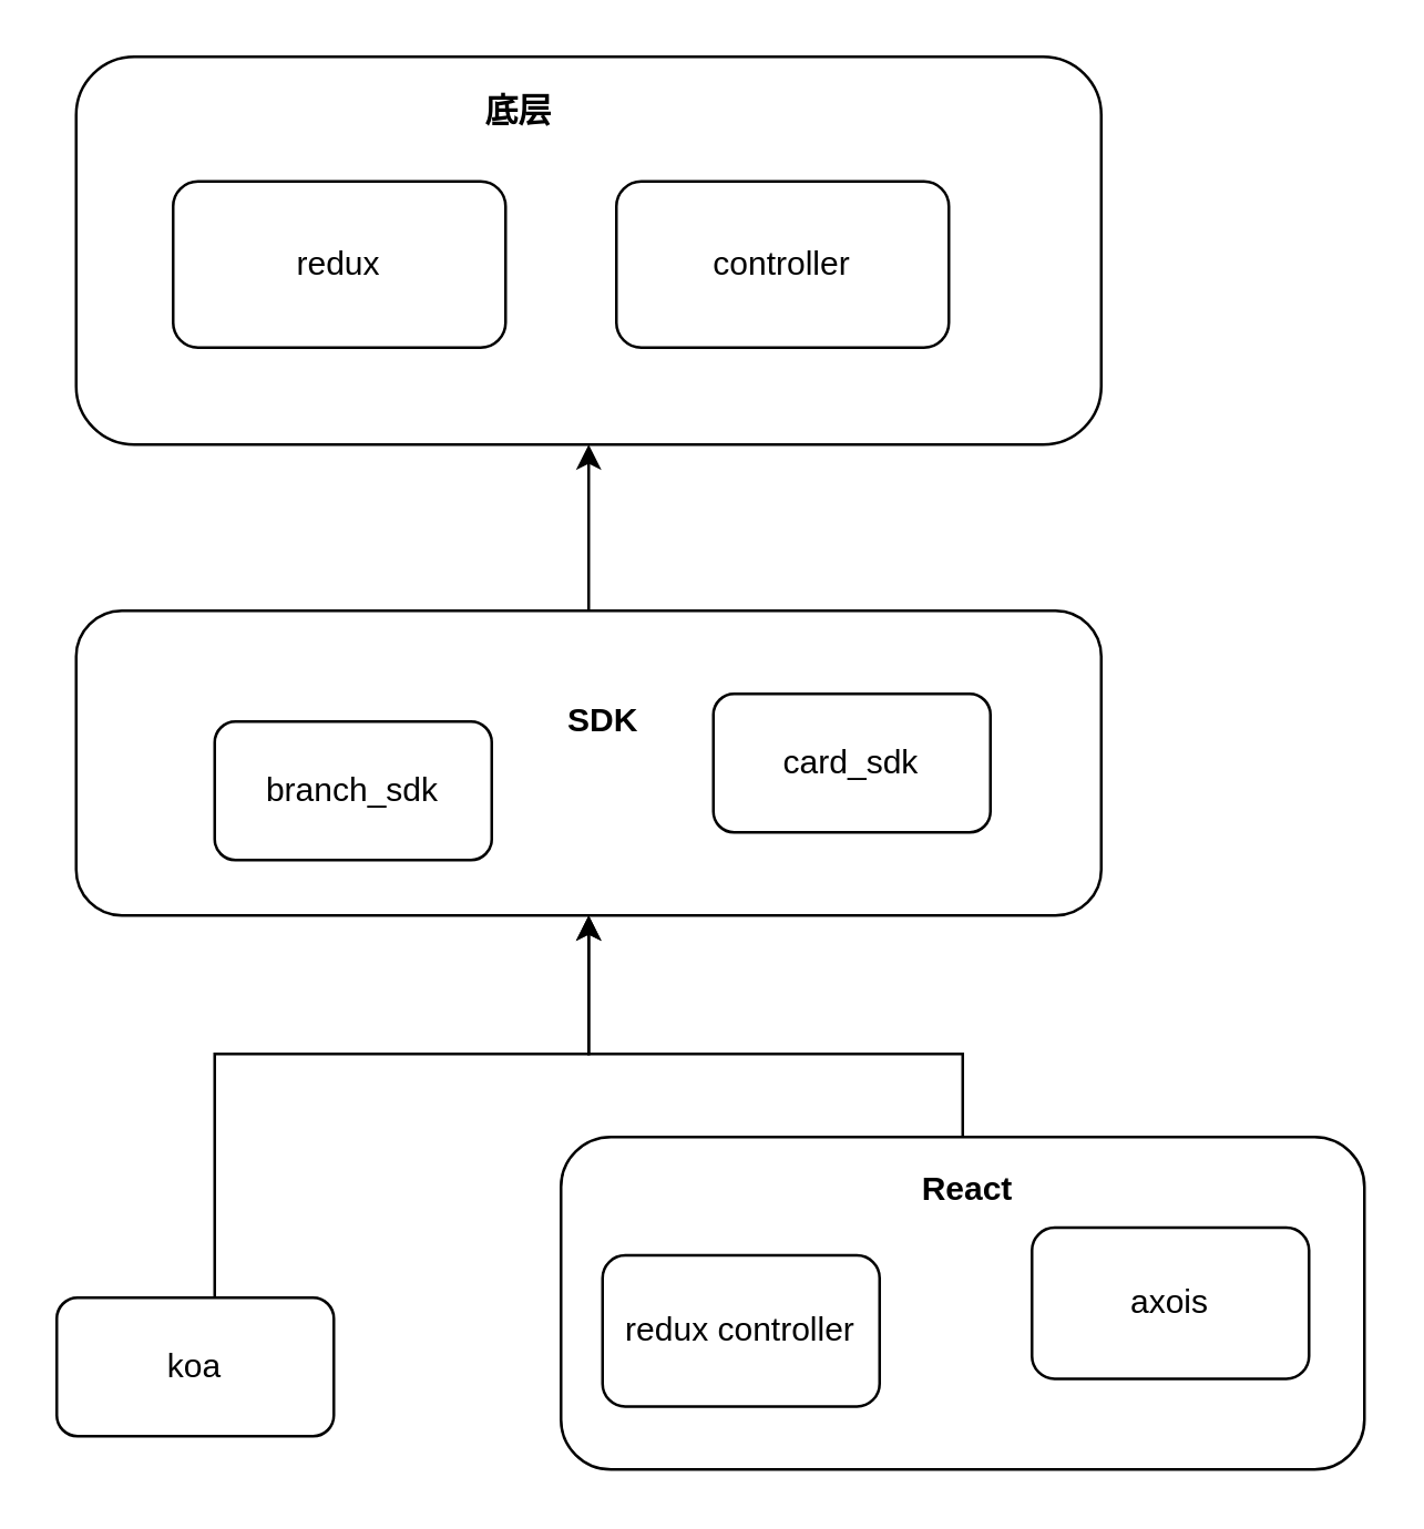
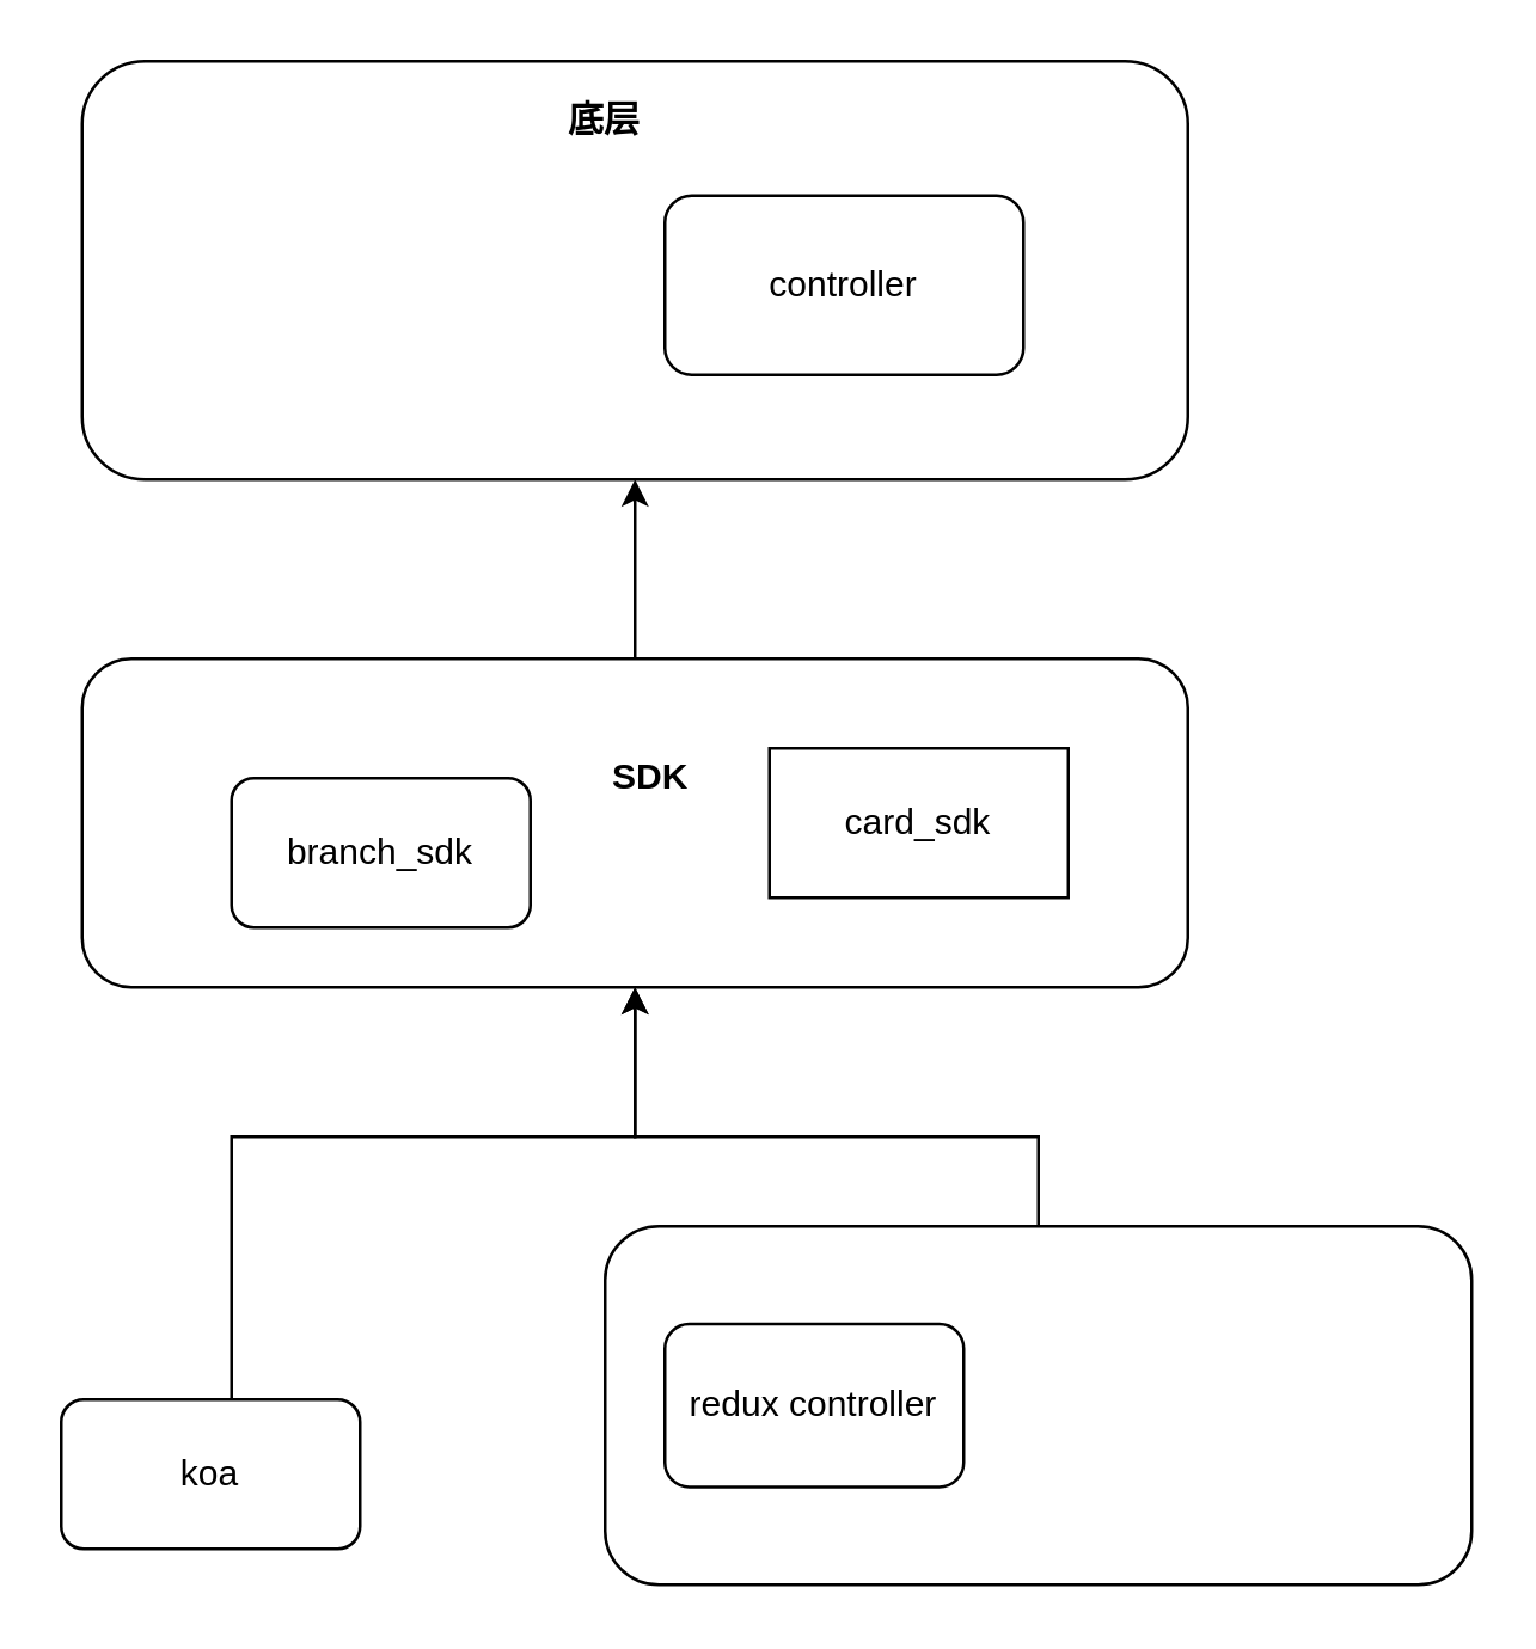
  <mxCell id="0" />
  <mxCell id="1" parent="0" />
  <mxCell id="2" value="" style="group" connectable="0" vertex="1" parent="1"><mxGeometry x="27" width="370" height="140" as="geometry" y="20" /></mxCell>
  <mxCell id="3" value="" style="rounded=1;whiteSpace=wrap;html=1;" vertex="1" parent="2"><mxGeometry width="370" height="140" as="geometry" /></mxCell>
- <mxCell id="4" value="redux" style="rounded=1;whiteSpace=wrap;html=1;" vertex="1" parent="2"><mxGeometry x="35" y="45" width="120" height="60" as="geometry" /></mxCell>
  <mxCell id="5" value="controller" style="rounded=1;whiteSpace=wrap;html=1;" vertex="1" parent="2"><mxGeometry x="195" y="45" width="120" height="60" as="geometry" /></mxCell>
- <mxCell id="6" value="&lt;b&gt;底层&lt;/b&gt;" style="text;html=1;strokeColor=none;fillColor=none;align=center;verticalAlign=middle;whiteSpace=wrap;rounded=0;" vertex="1" parent="2"><mxGeometry x="140" y="10" width="40" height="20" as="geometry" /></mxCell>
+ <mxCell id="6" value="&lt;b&gt;底层&lt;/b&gt;" style="text;html=1;strokeColor=none;fillColor=none;align=center;verticalAlign=middle;whiteSpace=wrap;rounded=0;" vertex="1" parent="2"><mxGeometry x="155" y="10" width="40" height="20" as="geometry" /></mxCell>
  <mxCell id="7" value="" style="group" connectable="0" vertex="1" parent="1"><mxGeometry x="27" y="220" width="370" height="110" as="geometry" /></mxCell>
  <mxCell id="8" value="" style="rounded=1;whiteSpace=wrap;html=1;" vertex="1" parent="7"><mxGeometry width="370" height="110" as="geometry" /></mxCell>
  <mxCell id="9" value="branch_sdk" style="rounded=1;whiteSpace=wrap;html=1;" vertex="1" parent="7"><mxGeometry x="50" y="40" width="100" height="50" as="geometry" /></mxCell>
- <mxCell id="10" value="card_sdk" style="rounded=1;whiteSpace=wrap;html=1;" vertex="1" parent="7"><mxGeometry x="230" y="30" width="100" height="50" as="geometry" /></mxCell>
+ <mxCell id="10" value="card_sdk" style="whiteSpace=wrap;html=1;rounded=0;" vertex="1" parent="7"><mxGeometry x="230" y="30" width="100" height="50" as="geometry" /></mxCell>
  <mxCell id="11" value="&lt;b&gt;SDK&lt;/b&gt;" style="text;html=1;align=center;verticalAlign=middle;resizable=0;points=[];autosize=1;" vertex="1" parent="7"><mxGeometry x="170" y="30" width="40" height="20" as="geometry" /></mxCell>
  <mxCell id="12" style="edgeStyle=orthogonalEdgeStyle;rounded=0;orthogonalLoop=1;jettySize=auto;html=1;" edge="1" parent="1" source="8" target="3"><mxGeometry relative="1" as="geometry" /></mxCell>
  <mxCell id="13" style="edgeStyle=orthogonalEdgeStyle;rounded=0;orthogonalLoop=1;jettySize=auto;html=1;" edge="1" parent="1" source="14" target="8"><mxGeometry relative="1" as="geometry"><Array as="points"><mxPoint x="77" y="380" /><mxPoint x="212" y="380" /></Array></mxGeometry></mxCell>
  <mxCell id="14" value="koa" style="rounded=1;whiteSpace=wrap;html=1;" vertex="1" parent="1"><mxGeometry x="20" y="468" width="100" height="50" as="geometry" /></mxCell>
  <mxCell id="15" value="" style="group" connectable="0" vertex="1" parent="1"><mxGeometry x="202" y="410" width="290" height="120" as="geometry" /></mxCell>
  <mxCell id="16" value="" style="rounded=1;whiteSpace=wrap;html=1;" vertex="1" parent="15"><mxGeometry width="290" height="120.0" as="geometry" /></mxCell>
- <mxCell id="17" value="axois" style="rounded=1;whiteSpace=wrap;html=1;" vertex="1" parent="15"><mxGeometry x="170" y="32.727" width="100" height="54.545" as="geometry" /></mxCell>
- <mxCell id="18" value="redux controller" style="rounded=1;whiteSpace=wrap;html=1;" vertex="1" parent="15"><mxGeometry x="15" y="42.727" width="100" height="54.545" as="geometry" /></mxCell>
- <mxCell id="19" value="&lt;b&gt;React&lt;/b&gt;" style="text;html=1;strokeColor=none;fillColor=none;align=center;verticalAlign=middle;whiteSpace=wrap;rounded=0;" vertex="1" parent="15"><mxGeometry x="127" y="9" width="40" height="20" as="geometry" /></mxCell>
+ <mxCell id="18" value="redux controller" style="rounded=1;whiteSpace=wrap;html=1;" vertex="1" parent="15"><mxGeometry x="20" y="32.727" width="100" height="54.545" as="geometry" /></mxCell>
  <mxCell id="20" style="edgeStyle=orthogonalEdgeStyle;rounded=0;orthogonalLoop=1;jettySize=auto;html=1;" edge="1" parent="1" source="16" target="8"><mxGeometry relative="1" as="geometry"><Array as="points"><mxPoint x="347" y="380" /><mxPoint x="212" y="380" /></Array></mxGeometry></mxCell>
